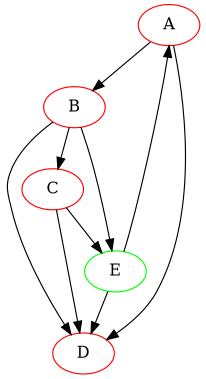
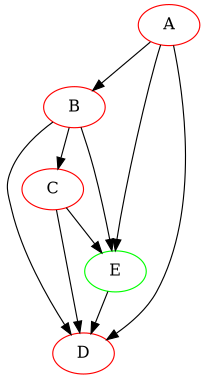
  digraph {
    node [color=red]
    A
    B
    D
    E [color=green]
    C
    A -> B
    A -> D
-   E -> A
+   A -> E
    B -> D
    B -> E
    B -> C
    E -> D
    C -> D
    C -> E
  }
